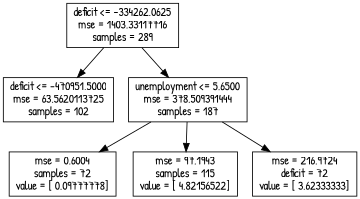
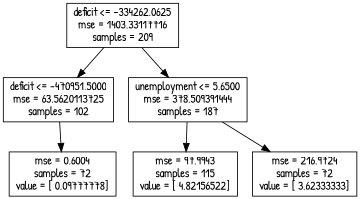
  digraph {
    fontname="Patrick Hand"
    node [fontname="Patrick Hand" shape=box]
    edge [fontname="Patrick Hand"]
-   n1 [label="deficit <= -334262.0625\nmse = 1403.33117716\nsamples = 289"]
+   n1 [label="deficit <= -334262.0625\nmse = 1403.33117716\nsamples = 209"]
    n2 [label="deficit <= -470951.5000\nmse = 63.5620113725\nsamples = 102"]
    n3 [label="unemployment <= 5.6500\nmse = 378.509391444\nsamples = 187"]
    n4 [label="mse = 0.6004\nsamples = 72\nvalue = [ 0.09777778]"]
-   n5 [label="mse = 97.1943\nsamples = 115\nvalue = [ 4.82156522]"]
-   n6 [label="mse = 216.9724\ndeficit = 72\nvalue = [ 3.62333333]"]
+   n5 [label="mse = 97.9943\nsamples = 115\nvalue = [ 4.82156522]"]
+   n6 [label="mse = 216.9724\nsamples = 72\nvalue = [ 3.62333333]"]
    n1 -> n2
    n1 -> n3
-   n3 -> n4
+   n2 -> n4
    n3 -> n5
    n3 -> n6
  }
